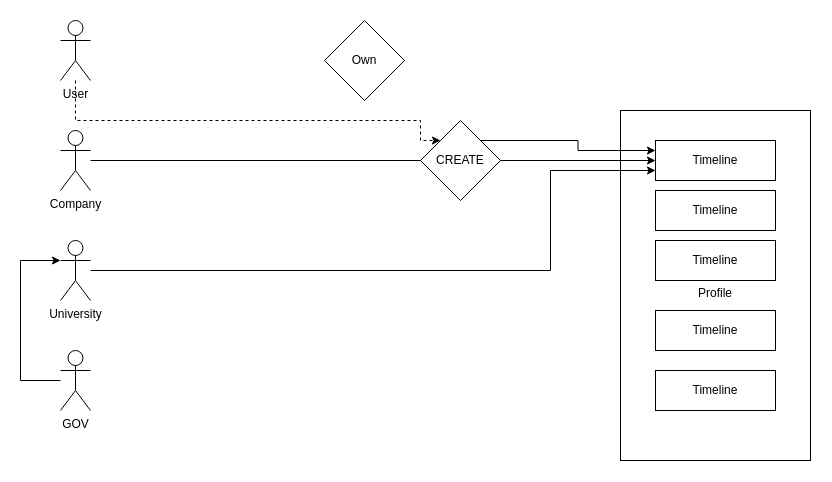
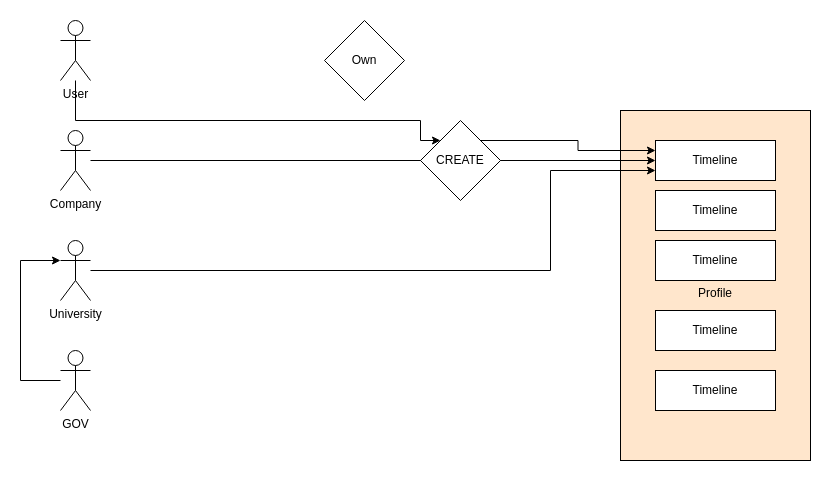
  <mxCell id="0" />
  <mxCell id="1" parent="0" />
- <mxCell id="2" value="&lt;br&gt;Profile" style="rounded=0;whiteSpace=wrap;html=1;" vertex="1" parent="1"><mxGeometry x="620" y="110" width="190" height="350" as="geometry" /></mxCell>
+ <mxCell id="2" value="&lt;br&gt;Profile" style="rounded=0;whiteSpace=wrap;html=1;fillColor=#ffe6cc;" vertex="1" parent="1"><mxGeometry x="620" y="110" width="190" height="350" as="geometry" /></mxCell>
  <mxCell id="3" value="Timeline" style="rounded=0;whiteSpace=wrap;html=1;" vertex="1" parent="1"><mxGeometry x="655" y="140" width="120" height="40" as="geometry" /></mxCell>
  <mxCell id="4" value="Timeline" style="rounded=0;whiteSpace=wrap;html=1;" vertex="1" parent="1"><mxGeometry x="655" y="190" width="120" height="40" as="geometry" /></mxCell>
  <mxCell id="5" value="Timeline" style="rounded=0;whiteSpace=wrap;html=1;" vertex="1" parent="1"><mxGeometry x="655" y="240" width="120" height="40" as="geometry" /></mxCell>
  <mxCell id="6" value="Timeline" style="rounded=0;whiteSpace=wrap;html=1;" vertex="1" parent="1"><mxGeometry x="655" y="310" width="120" height="40" as="geometry" /></mxCell>
  <mxCell id="7" value="Timeline" style="rounded=0;whiteSpace=wrap;html=1;" vertex="1" parent="1"><mxGeometry x="655" y="370" width="120" height="40" as="geometry" /></mxCell>
  <mxCell id="8" style="edgeStyle=orthogonalEdgeStyle;rounded=0;orthogonalLoop=1;jettySize=auto;html=1;entryX=0;entryY=0.5;entryDx=0;entryDy=0;" edge="1" parent="1" source="9" target="3"><mxGeometry relative="1" as="geometry" /></mxCell>
  <mxCell id="9" value="Company" style="shape=umlActor;verticalLabelPosition=bottom;verticalAlign=top;html=1;outlineConnect=0;" vertex="1" parent="1"><mxGeometry x="60" y="130" width="30" height="60" as="geometry" /></mxCell>
  <mxCell id="10" style="edgeStyle=orthogonalEdgeStyle;rounded=0;orthogonalLoop=1;jettySize=auto;html=1;entryX=0;entryY=0.75;entryDx=0;entryDy=0;" edge="1" parent="1" source="11" target="3"><mxGeometry relative="1" as="geometry"><Array as="points"><mxPoint x="550" y="270" /><mxPoint x="550" y="170" /></Array></mxGeometry></mxCell>
  <mxCell id="11" value="University&lt;br&gt;" style="shape=umlActor;verticalLabelPosition=bottom;verticalAlign=top;html=1;outlineConnect=0;" vertex="1" parent="1"><mxGeometry x="60" y="240" width="30" height="60" as="geometry" /></mxCell>
  <mxCell id="12" style="edgeStyle=orthogonalEdgeStyle;rounded=0;orthogonalLoop=1;jettySize=auto;html=1;" edge="1" parent="1" source="13"><mxGeometry relative="1" as="geometry"><mxPoint x="60" y="260" as="targetPoint" /><Array as="points"><mxPoint x="20" y="380" /><mxPoint x="20" y="260" /><mxPoint x="60" y="260" /></Array></mxGeometry></mxCell>
  <mxCell id="13" value="GOV" style="shape=umlActor;verticalLabelPosition=bottom;verticalAlign=top;html=1;outlineConnect=0;" vertex="1" parent="1"><mxGeometry x="60" y="350" width="30" height="60" as="geometry" /></mxCell>
  <mxCell id="14" style="edgeStyle=orthogonalEdgeStyle;rounded=0;orthogonalLoop=1;jettySize=auto;html=1;exitX=1;exitY=0;exitDx=0;exitDy=0;entryX=0;entryY=0.25;entryDx=0;entryDy=0;" edge="1" parent="1" source="15" target="3"><mxGeometry relative="1" as="geometry" /></mxCell>
  <mxCell id="15" value="CREATE" style="rhombus;whiteSpace=wrap;html=1;" vertex="1" parent="1"><mxGeometry x="420" y="120" width="80" height="80" as="geometry" /></mxCell>
- <mxCell id="16" style="edgeStyle=orthogonalEdgeStyle;rounded=0;orthogonalLoop=1;jettySize=auto;html=1;entryX=0;entryY=0;entryDx=0;entryDy=0;dashed=1;" edge="1" parent="1" source="17" target="15"><mxGeometry relative="1" as="geometry"><Array as="points"><mxPoint x="75" y="120" /><mxPoint x="420" y="120" /></Array></mxGeometry></mxCell>
+ <mxCell id="16" style="edgeStyle=orthogonalEdgeStyle;rounded=0;orthogonalLoop=1;jettySize=auto;html=1;entryX=0;entryY=0;entryDx=0;entryDy=0;" edge="1" parent="1" source="17" target="15"><mxGeometry relative="1" as="geometry"><Array as="points"><mxPoint x="75" y="120" /><mxPoint x="420" y="120" /></Array></mxGeometry></mxCell>
  <mxCell id="17" value="User&lt;br&gt;" style="shape=umlActor;verticalLabelPosition=bottom;verticalAlign=top;html=1;outlineConnect=0;" vertex="1" parent="1"><mxGeometry x="60" y="20" width="30" height="60" as="geometry" /></mxCell>
  <mxCell id="18" value="Own" style="rhombus;whiteSpace=wrap;html=1;" vertex="1" parent="1"><mxGeometry x="324" y="20" width="80" height="80" as="geometry" /></mxCell>
